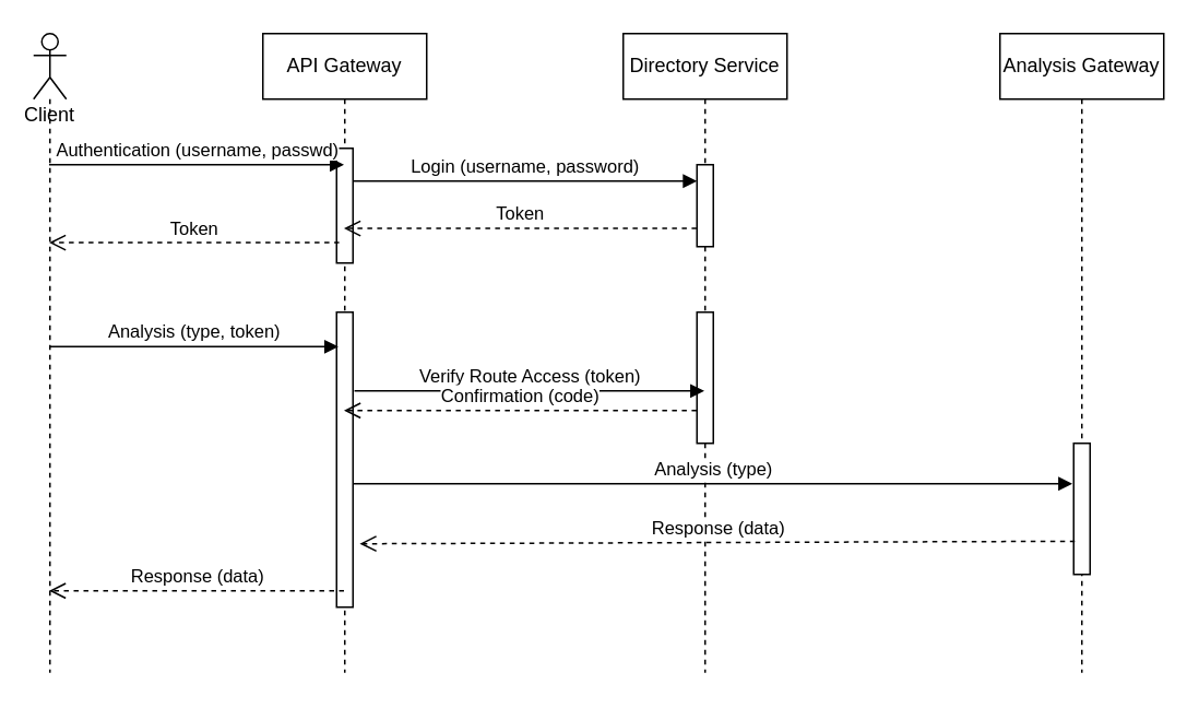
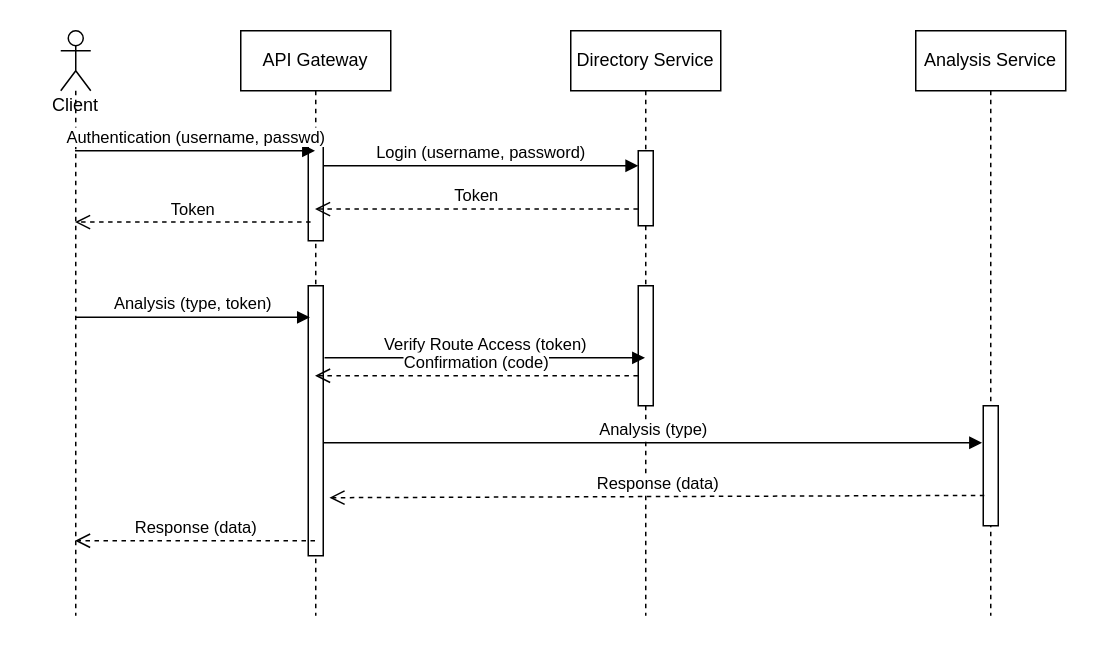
  <mxCell id="0" />
  <mxCell id="1" parent="0" />
- <mxCell id="2" value="Client" style="shape=umlLifeline;participant=umlActor;perimeter=lifelinePerimeter;whiteSpace=wrap;html=1;container=1;collapsible=0;recursiveResize=0;verticalAlign=top;spacingTop=36;outlineConnect=0;" vertex="1" parent="1"><mxGeometry x="20" y="20" width="20" height="390" as="geometry" /></mxCell>
+ <mxCell id="2" value="Client" style="shape=umlLifeline;participant=umlActor;perimeter=lifelinePerimeter;whiteSpace=wrap;html=1;container=1;collapsible=0;recursiveResize=0;verticalAlign=top;spacingTop=36;outlineConnect=0;" vertex="1" parent="1"><mxGeometry x="40" y="20" width="20" height="390" as="geometry" /></mxCell>
  <mxCell id="3" value="API Gateway" style="shape=umlLifeline;perimeter=lifelinePerimeter;whiteSpace=wrap;html=1;container=1;collapsible=0;recursiveResize=0;outlineConnect=0;" vertex="1" parent="1"><mxGeometry x="160" y="20" width="100" height="390" as="geometry" /></mxCell>
  <mxCell id="4" value="" style="html=1;points=[];perimeter=orthogonalPerimeter;" vertex="1" parent="3"><mxGeometry x="45" y="70" width="10" height="70" as="geometry" /></mxCell>
  <mxCell id="5" value="" style="html=1;points=[];perimeter=orthogonalPerimeter;" vertex="1" parent="3"><mxGeometry x="45" y="170" width="10" height="180" as="geometry" /></mxCell>
  <mxCell id="6" value="Directory Service" style="shape=umlLifeline;perimeter=lifelinePerimeter;whiteSpace=wrap;html=1;container=1;collapsible=0;recursiveResize=0;outlineConnect=0;" vertex="1" parent="1"><mxGeometry x="380" y="20" width="100" height="390" as="geometry" /></mxCell>
  <mxCell id="7" value="" style="html=1;points=[];perimeter=orthogonalPerimeter;" vertex="1" parent="6"><mxGeometry x="45" y="80" width="10" height="50" as="geometry" /></mxCell>
  <mxCell id="8" value="" style="html=1;points=[];perimeter=orthogonalPerimeter;" vertex="1" parent="6"><mxGeometry x="45" y="170" width="10" height="80" as="geometry" /></mxCell>
- <mxCell id="9" value="Analysis Gateway" style="shape=umlLifeline;perimeter=lifelinePerimeter;whiteSpace=wrap;html=1;container=1;collapsible=0;recursiveResize=0;outlineConnect=0;" vertex="1" parent="1"><mxGeometry x="610" y="20" width="100" height="390" as="geometry" /></mxCell>
+ <mxCell id="9" value="Analysis Service" style="shape=umlLifeline;perimeter=lifelinePerimeter;whiteSpace=wrap;html=1;container=1;collapsible=0;recursiveResize=0;outlineConnect=0;" vertex="1" parent="1"><mxGeometry x="610" y="20" width="100" height="390" as="geometry" /></mxCell>
  <mxCell id="10" value="" style="html=1;points=[];perimeter=orthogonalPerimeter;" vertex="1" parent="9"><mxGeometry x="45" y="250" width="10" height="80" as="geometry" /></mxCell>
  <mxCell id="11" value="Authentication (username, passwd)" style="html=1;verticalAlign=bottom;endArrow=block;rounded=0;" edge="1" parent="1" source="2" target="3"><mxGeometry width="80" relative="1" as="geometry"><mxPoint x="90" y="420" as="sourcePoint" /><mxPoint x="170" y="420" as="targetPoint" /><Array as="points"><mxPoint x="80" y="100" /><mxPoint x="160" y="100" /></Array></mxGeometry></mxCell>
  <mxCell id="12" value="Login (username, password)" style="html=1;verticalAlign=bottom;endArrow=block;rounded=0;" edge="1" parent="1" source="4" target="7"><mxGeometry width="80" relative="1" as="geometry"><mxPoint x="220" y="120" as="sourcePoint" /><mxPoint x="300" y="120" as="targetPoint" /><Array as="points"><mxPoint x="380" y="110" /></Array></mxGeometry></mxCell>
  <mxCell id="13" value="Token" style="html=1;verticalAlign=bottom;endArrow=open;dashed=1;endSize=8;rounded=0;exitX=-0.022;exitY=0.778;exitDx=0;exitDy=0;exitPerimeter=0;" edge="1" parent="1" source="7" target="3"><mxGeometry relative="1" as="geometry"><mxPoint x="360" y="170" as="sourcePoint" /><mxPoint x="280" y="170" as="targetPoint" /></mxGeometry></mxCell>
  <mxCell id="14" value="Token" style="html=1;verticalAlign=bottom;endArrow=open;dashed=1;endSize=8;rounded=0;exitX=0.156;exitY=0.822;exitDx=0;exitDy=0;exitPerimeter=0;" edge="1" parent="1" source="4" target="2"><mxGeometry relative="1" as="geometry"><mxPoint x="432.11" y="144.47" as="sourcePoint" /><mxPoint x="219.944" y="144.47" as="targetPoint" /></mxGeometry></mxCell>
  <mxCell id="15" value="Analysis (type, token)" style="html=1;verticalAlign=bottom;endArrow=block;rounded=0;entryX=0.111;entryY=0.117;entryDx=0;entryDy=0;entryPerimeter=0;" edge="1" parent="1" source="2" target="5"><mxGeometry width="80" relative="1" as="geometry"><mxPoint x="70" y="230" as="sourcePoint" /><mxPoint x="150" y="230" as="targetPoint" /></mxGeometry></mxCell>
  <mxCell id="16" value="Verify Route Access (token)" style="html=1;verticalAlign=bottom;endArrow=block;rounded=0;exitX=1.089;exitY=0.267;exitDx=0;exitDy=0;exitPerimeter=0;" edge="1" parent="1" source="5" target="6"><mxGeometry width="80" relative="1" as="geometry"><mxPoint x="220" y="210" as="sourcePoint" /><mxPoint x="216.11" y="212.87" as="targetPoint" /></mxGeometry></mxCell>
  <mxCell id="17" value="Confirmation (code)" style="html=1;verticalAlign=bottom;endArrow=open;dashed=1;endSize=8;rounded=0;exitX=-0.022;exitY=0.75;exitDx=0;exitDy=0;exitPerimeter=0;" edge="1" parent="1" source="8" target="3"><mxGeometry relative="1" as="geometry"><mxPoint x="430" y="250" as="sourcePoint" /><mxPoint x="280" y="260" as="targetPoint" /></mxGeometry></mxCell>
  <mxCell id="18" value="Analysis (type)" style="html=1;verticalAlign=bottom;endArrow=block;rounded=0;entryX=-0.081;entryY=0.309;entryDx=0;entryDy=0;entryPerimeter=0;" edge="1" parent="1" source="5" target="10"><mxGeometry width="80" relative="1" as="geometry"><mxPoint x="210" y="290" as="sourcePoint" /><mxPoint x="550" y="290" as="targetPoint" /></mxGeometry></mxCell>
  <mxCell id="19" value="Response (data)" style="html=1;verticalAlign=bottom;endArrow=open;dashed=1;endSize=8;rounded=0;exitX=0.071;exitY=0.747;exitDx=0;exitDy=0;exitPerimeter=0;entryX=1.414;entryY=0.785;entryDx=0;entryDy=0;entryPerimeter=0;" edge="1" parent="1" source="10" target="5"><mxGeometry relative="1" as="geometry"><mxPoint x="580" y="330" as="sourcePoint" /><mxPoint x="500" y="330" as="targetPoint" /></mxGeometry></mxCell>
  <mxCell id="20" value="Response (data)" style="html=1;verticalAlign=bottom;endArrow=open;dashed=1;endSize=8;rounded=0;" edge="1" parent="1" source="3" target="2"><mxGeometry relative="1" as="geometry"><mxPoint x="170" y="350" as="sourcePoint" /><mxPoint x="50" y="350" as="targetPoint" /><Array as="points"><mxPoint x="160" y="360" /></Array></mxGeometry></mxCell>
